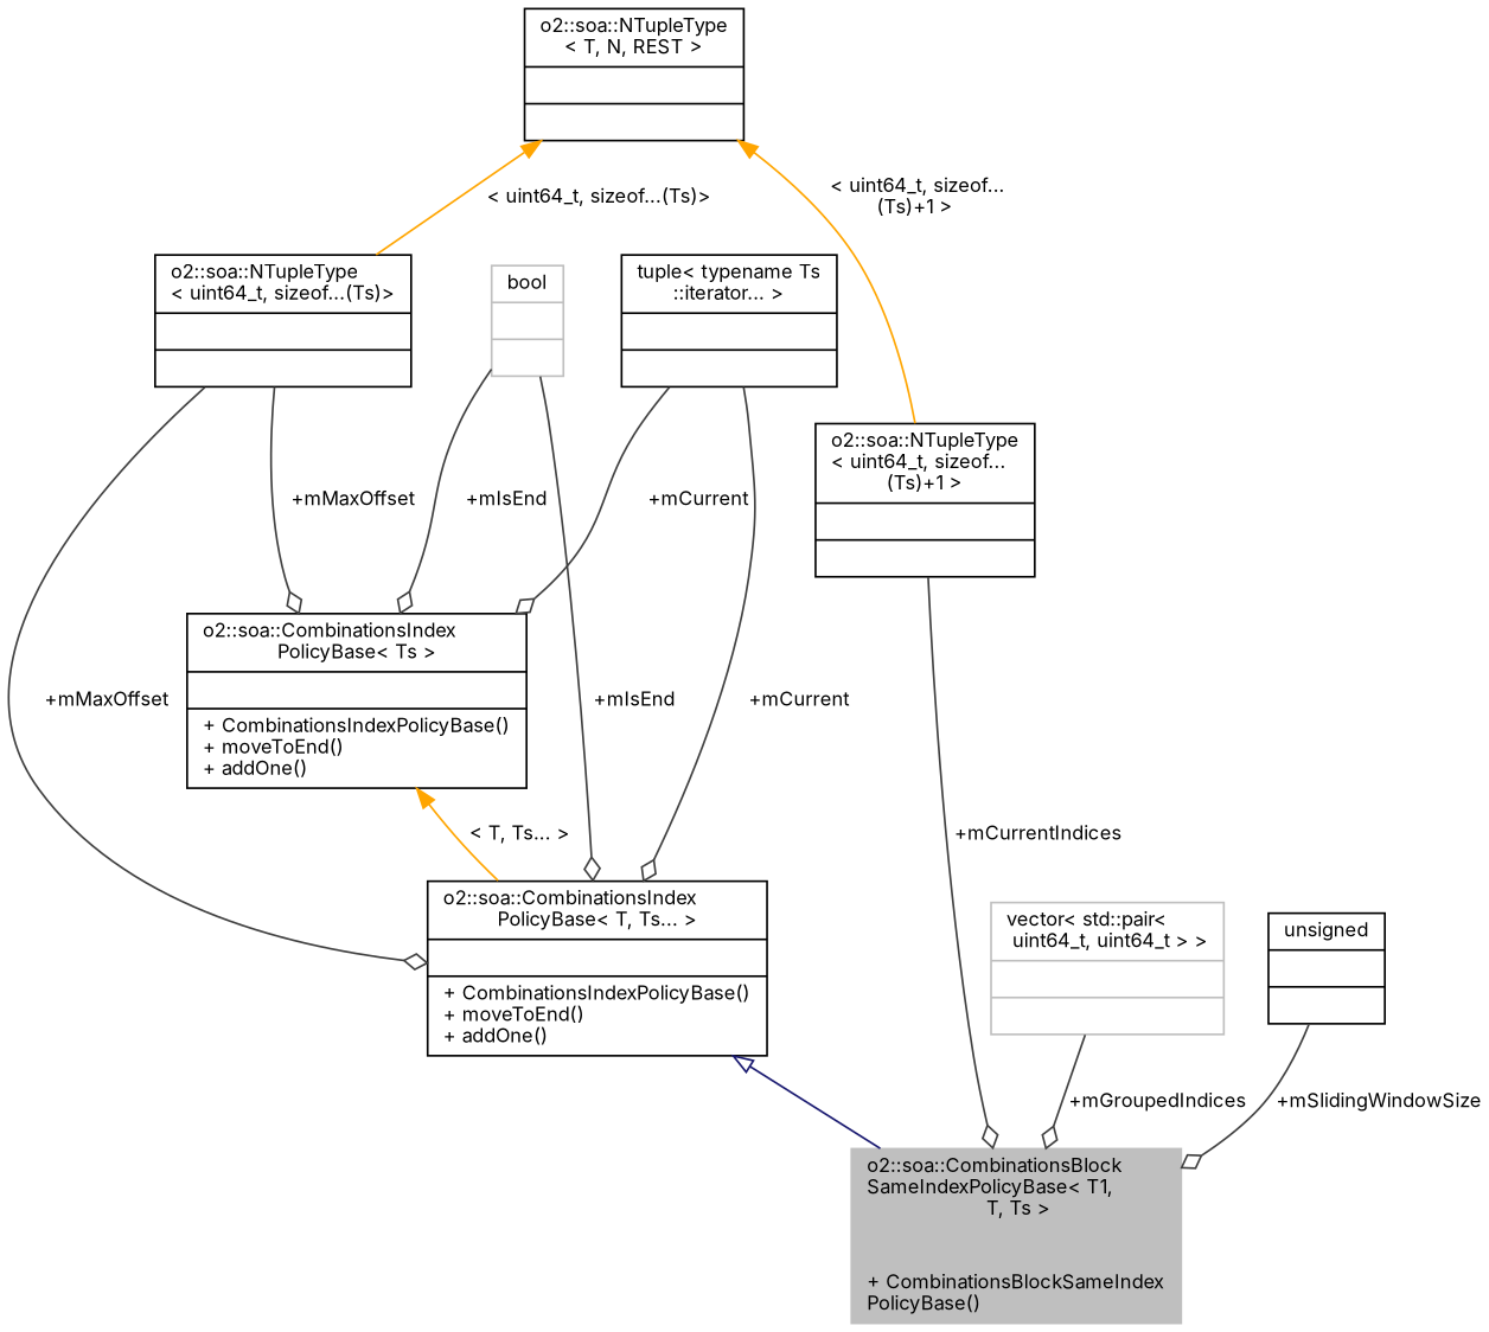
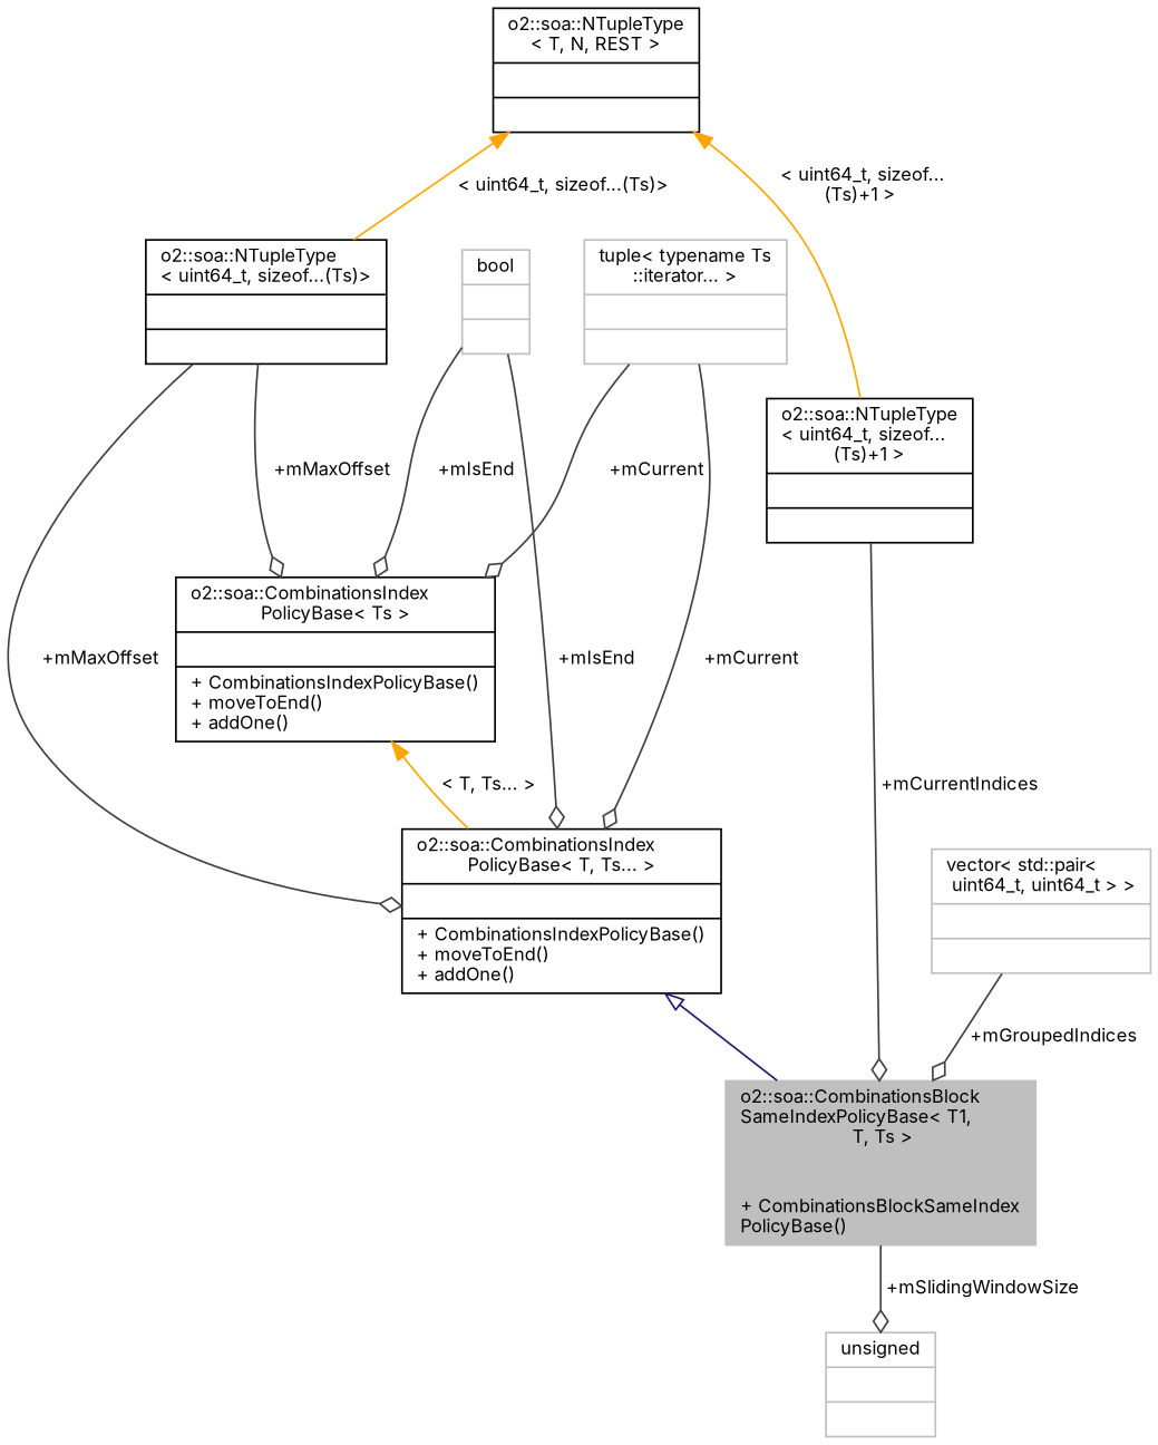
  digraph {
    fontname=Inter
    node [color=grey75 fontname=Inter fontsize=10 shape=record]
    edge [color=grey25 fontname=Inter fontsize=10 labelfontname=Helvetica labelfontsize=10 style=solid arrowhead=odiamond]
    n1 [fillcolor=grey75 fontcolor=black height=0.2 label="{o2::soa::CombinationsBlock\lSameIndexPolicyBase\< T1,\l T, Ts \>\n||+ CombinationsBlockSameIndex\lPolicyBase()\l}" style=filled width=0.4]
    n2 [color=black height=0.2 label="{o2::soa::CombinationsIndex\lPolicyBase\< T, Ts... \>\n||+ CombinationsIndexPolicyBase()\l+ moveToEnd()\l+ addOne()\l}" width=0.4]
-   n3 [color=black height=0.2 label="{tuple\< typename Ts\l::iterator... \>\n||}" width=0.4]
+   n3 [height=0.2 label="{tuple\< typename Ts\l::iterator... \>\n||}" width=0.4]
    n4 [color=black height=0.2 label="{o2::soa::CombinationsIndex\lPolicyBase\< Ts \>\n||+ CombinationsIndexPolicyBase()\l+ moveToEnd()\l+ addOne()\l}" width=0.4]
    n5 [height=0.2 label="{bool\n||}" width=0.4]
    n6 [color=black height=0.2 label="{o2::soa::NTupleType\l\< uint64_t, sizeof...(Ts)\>\n||}" width=0.4]
    n7 [color=black height=0.2 label="{o2::soa::NTupleType\l\< T, N, REST \>\n||}" width=0.4]
    n8 [color=black height=0.2 label="{o2::soa::NTupleType\l\< uint64_t, sizeof...\l(Ts)+1 \>\n||}" width=0.4]
    n9 [height=0.2 label="{vector\< std::pair\<\l uint64_t, uint64_t \> \>\n||}" width=0.4]
-   n10 [color=black height=0.2 label="{unsigned\n||}" width=0.4]
+   n10 [height=0.2 label="{unsigned\n||}" width=0.4]
    n2 -> n1 [arrowtail=onormal color=midnightblue dir=back arrowhead=""]
    n3 -> n2 [label=" +mCurrent"]
    n3 -> n4 [label=" +mCurrent"]
    n4 -> n2 [color=orange dir=back label=" \< T, Ts... \>" arrowhead=""]
    n5 -> n2 [label=" +mIsEnd"]
    n5 -> n4 [label=" +mIsEnd"]
    n6 -> n2 [label=" +mMaxOffset"]
    n6 -> n4 [label=" +mMaxOffset"]
    n7 -> n6 [color=orange dir=back label=" \< uint64_t, sizeof...(Ts)\>" arrowhead=""]
    n7 -> n8 [color=orange dir=back label=" \< uint64_t, sizeof...\l(Ts)+1 \>" arrowhead=""]
    n8 -> n1 [label=" +mCurrentIndices"]
    n9 -> n1 [label=" +mGroupedIndices"]
-   n10 -> n1 [label=" +mSlidingWindowSize"]
+   n1 -> n10 [label=" +mSlidingWindowSize"]
  }
